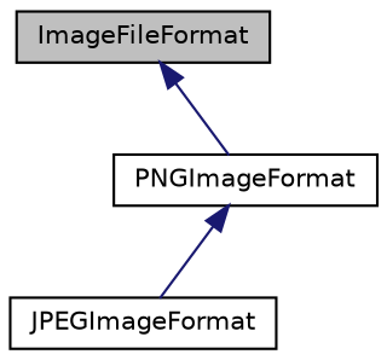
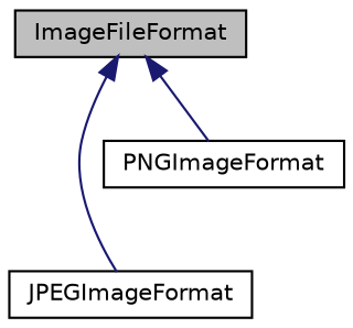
  digraph {
    node [color=black fontname=Helvetica fontsize=10 shape=record]
    edge [color=midnightblue dir=back fontname=Helvetica fontsize=10 labelfontname=Helvetica labelfontsize=10 style=solid]
    n1 [fillcolor=grey75 fontcolor=black height=0.2 label=ImageFileFormat style=filled width=0.4]
    n2 [height=0.2 label=JPEGImageFormat width=0.4]
    n3 [height=0.2 label=PNGImageFormat width=0.4]
-   n3 -> n2
+   n1 -> n2
    n1 -> n3
  }
